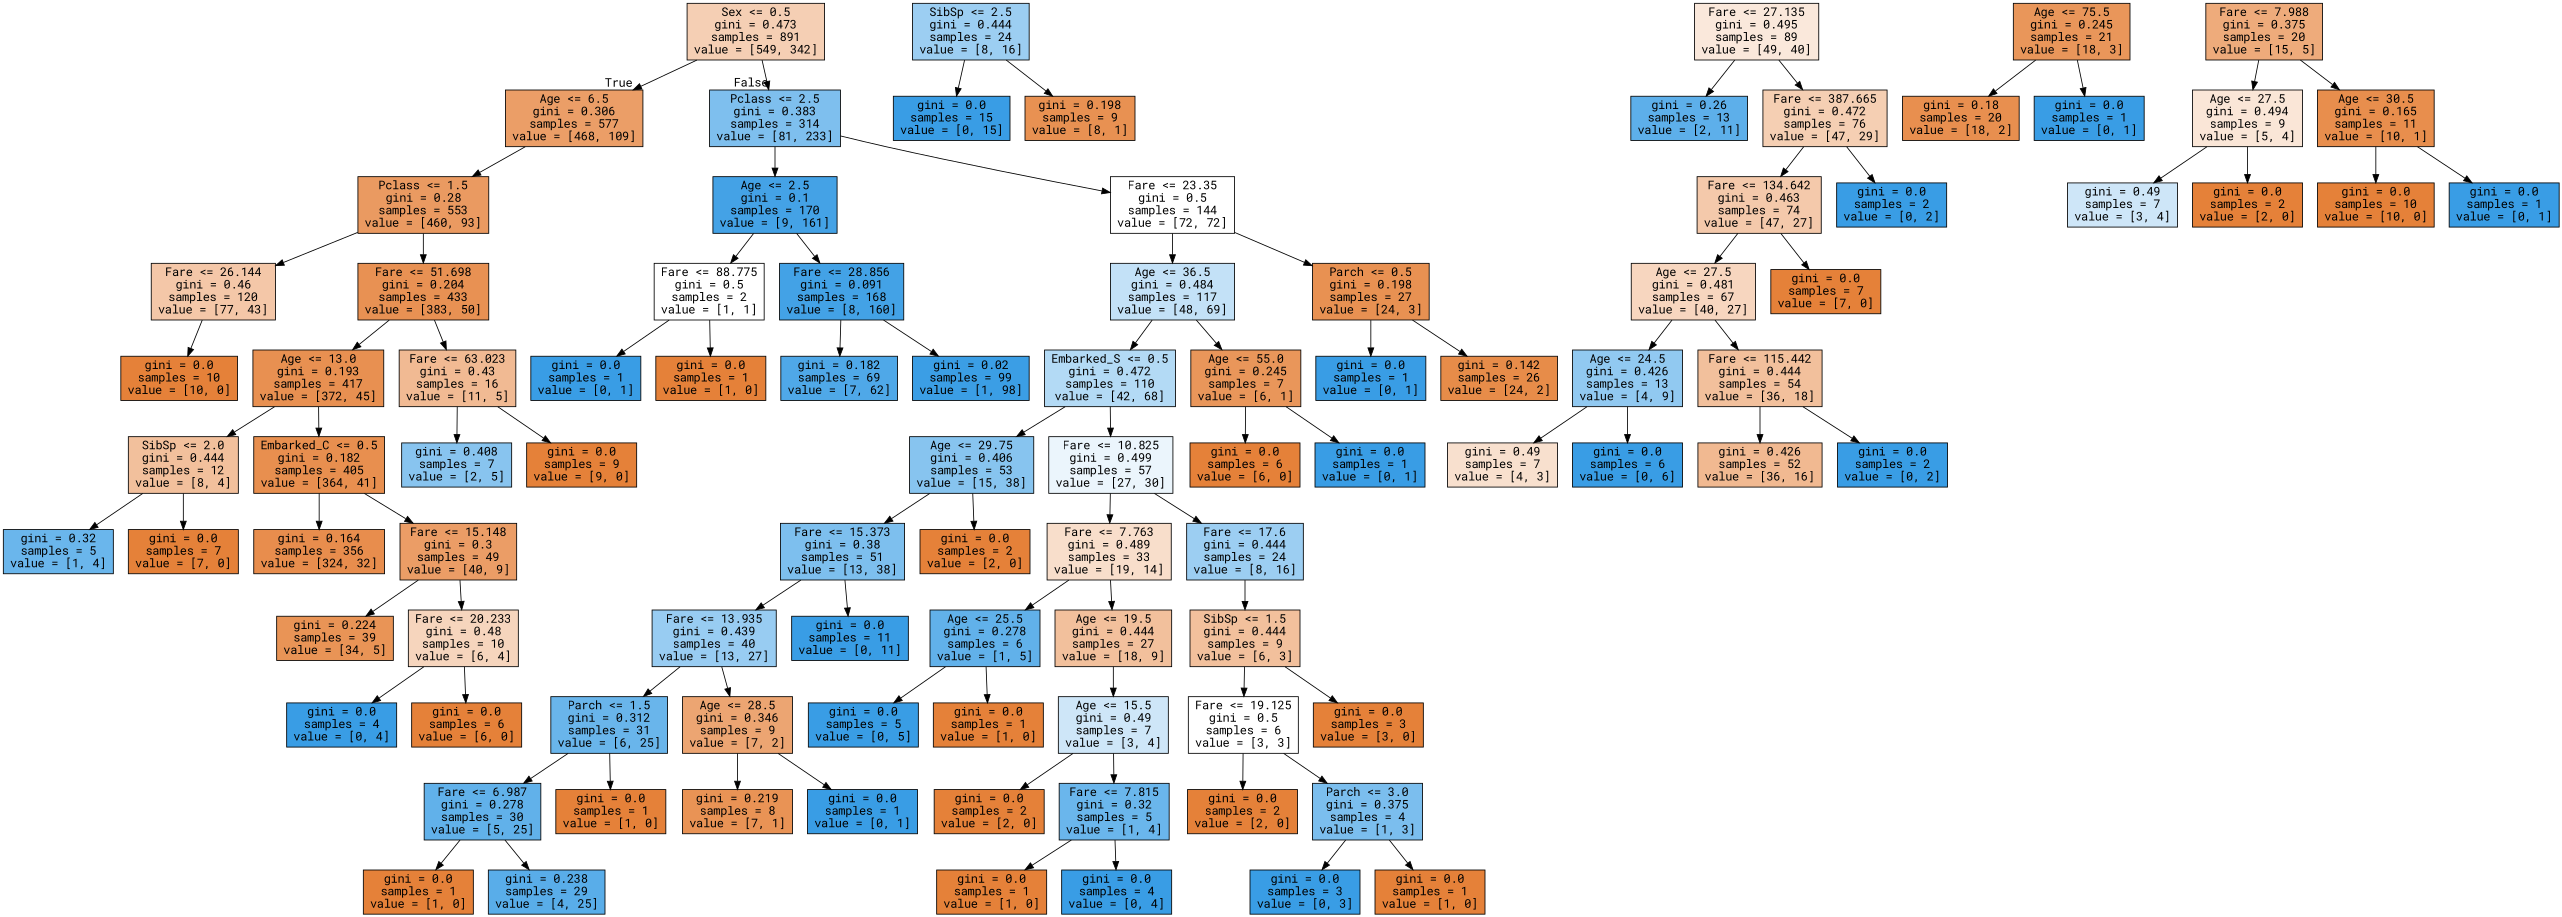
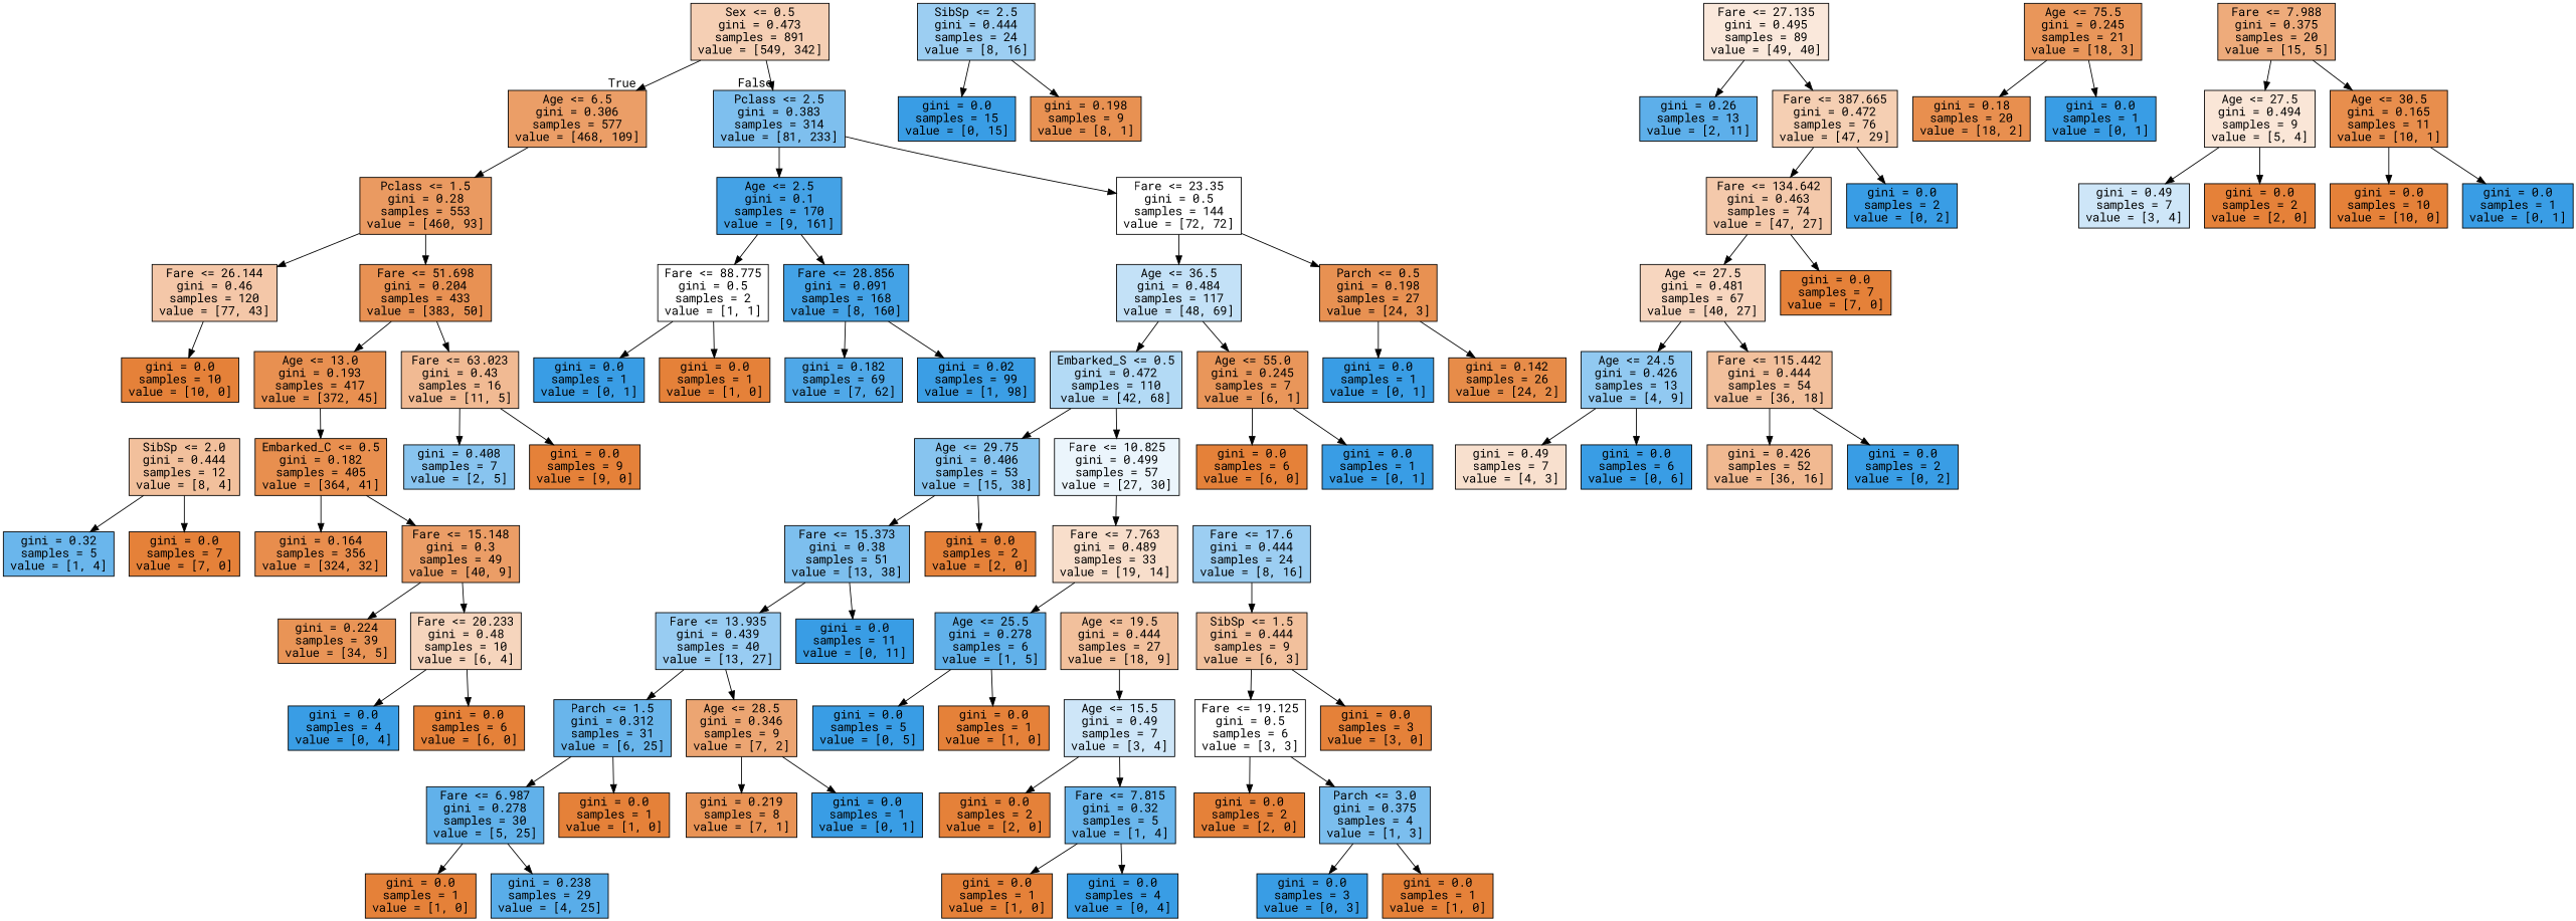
  digraph {
    fontname="Roboto Mono"
    node [color=black fillcolor="#e58139" fontname="Roboto Mono" shape=box style=filled]
    edge [fontname="Roboto Mono"]
    n1 [fillcolor="#f5cfb4" label="Sex <= 0.5\ngini = 0.473\nsamples = 891\nvalue = [549, 342]"]
    n2 [fillcolor="#eb9e67" label="Age <= 6.5\ngini = 0.306\nsamples = 577\nvalue = [468, 109]"]
    n3 [fillcolor="#7ebfee" label="Pclass <= 2.5\ngini = 0.383\nsamples = 314\nvalue = [81, 233]"]
    n4 [fillcolor="#ea9a61" label="Pclass <= 1.5\ngini = 0.28\nsamples = 553\nvalue = [460, 93]"]
    n5 [fillcolor="#44a2e6" label="Age <= 2.5\ngini = 0.1\nsamples = 170\nvalue = [9, 161]"]
    n6 [fillcolor="#ffffff" label="Fare <= 23.35\ngini = 0.5\nsamples = 144\nvalue = [72, 72]"]
    n7 [fillcolor="#9ccef2" label="SibSp <= 2.5\ngini = 0.444\nsamples = 24\nvalue = [8, 16]"]
    n8 [fillcolor="#399de5" label="gini = 0.0\nsamples = 15\nvalue = [0, 15]"]
    n9 [fillcolor="#e89152" label="gini = 0.198\nsamples = 9\nvalue = [8, 1]"]
    n10 [fillcolor="#f4c7a8" label="Fare <= 26.144\ngini = 0.46\nsamples = 120\nvalue = [77, 43]"]
    n11 [fillcolor="#e89153" label="Fare <= 51.698\ngini = 0.204\nsamples = 433\nvalue = [383, 50]"]
    n12 [label="gini = 0.0\nsamples = 10\nvalue = [10, 0]"]
    n13 [fillcolor="#e89051" label="Age <= 13.0\ngini = 0.193\nsamples = 417\nvalue = [372, 45]"]
    n14 [fillcolor="#f1ba93" label="Fare <= 63.023\ngini = 0.43\nsamples = 16\nvalue = [11, 5]"]
    n15 [fillcolor="#fae8db" label="Fare <= 27.135\ngini = 0.495\nsamples = 89\nvalue = [49, 40]"]
    n16 [fillcolor="#5dafea" label="gini = 0.26\nsamples = 13\nvalue = [2, 11]"]
    n17 [fillcolor="#f5cfb3" label="Fare <= 387.665\ngini = 0.472\nsamples = 76\nvalue = [47, 29]"]
    n18 [fillcolor="#e9965a" label="Age <= 75.5\ngini = 0.245\nsamples = 21\nvalue = [18, 3]"]
    n19 [fillcolor="#e88f4f" label="gini = 0.18\nsamples = 20\nvalue = [18, 2]"]
    n20 [fillcolor="#399de5" label="gini = 0.0\nsamples = 1\nvalue = [0, 1]"]
    n21 [fillcolor="#f4c9ab" label="Fare <= 134.642\ngini = 0.463\nsamples = 74\nvalue = [47, 27]"]
    n22 [fillcolor="#399de5" label="gini = 0.0\nsamples = 2\nvalue = [0, 2]"]
    n23 [fillcolor="#f7d6bf" label="Age <= 27.5\ngini = 0.481\nsamples = 67\nvalue = [40, 27]"]
    n24 [label="gini = 0.0\nsamples = 7\nvalue = [7, 0]"]
    n25 [fillcolor="#91c9f1" label="Age <= 24.5\ngini = 0.426\nsamples = 13\nvalue = [4, 9]"]
    n26 [fillcolor="#f2c09c" label="Fare <= 115.442\ngini = 0.444\nsamples = 54\nvalue = [36, 18]"]
    n27 [fillcolor="#f8e0ce" label="gini = 0.49\nsamples = 7\nvalue = [4, 3]"]
    n28 [fillcolor="#399de5" label="gini = 0.0\nsamples = 6\nvalue = [0, 6]"]
    n29 [fillcolor="#f1b991" label="gini = 0.426\nsamples = 52\nvalue = [36, 16]"]
    n30 [fillcolor="#399de5" label="gini = 0.0\nsamples = 2\nvalue = [0, 2]"]
    n31 [fillcolor="#f2c09c" label="SibSp <= 2.0\ngini = 0.444\nsamples = 12\nvalue = [8, 4]"]
    n32 [fillcolor="#e88f4f" label="Embarked_C <= 0.5\ngini = 0.182\nsamples = 405\nvalue = [364, 41]"]
    n33 [fillcolor="#88c4ef" label="gini = 0.408\nsamples = 7\nvalue = [2, 5]"]
    n34 [label="gini = 0.0\nsamples = 9\nvalue = [9, 0]"]
    n35 [fillcolor="#6ab6ec" label="gini = 0.32\nsamples = 5\nvalue = [1, 4]"]
    n36 [label="gini = 0.0\nsamples = 7\nvalue = [7, 0]"]
    n37 [fillcolor="#e88d4d" label="gini = 0.164\nsamples = 356\nvalue = [324, 32]"]
    n38 [fillcolor="#eb9d66" label="Fare <= 15.148\ngini = 0.3\nsamples = 49\nvalue = [40, 9]"]
    n39 [fillcolor="#e99456" label="gini = 0.224\nsamples = 39\nvalue = [34, 5]"]
    n40 [fillcolor="#f6d5bd" label="Fare <= 20.233\ngini = 0.48\nsamples = 10\nvalue = [6, 4]"]
    n41 [fillcolor="#399de5" label="gini = 0.0\nsamples = 4\nvalue = [0, 4]"]
    n42 [label="gini = 0.0\nsamples = 6\nvalue = [6, 0]"]
    n43 [fillcolor="#ffffff" label="Fare <= 88.775\ngini = 0.5\nsamples = 2\nvalue = [1, 1]"]
    n44 [fillcolor="#43a2e6" label="Fare <= 28.856\ngini = 0.091\nsamples = 168\nvalue = [8, 160]"]
    n45 [fillcolor="#c3e1f7" label="Age <= 36.5\ngini = 0.484\nsamples = 117\nvalue = [48, 69]"]
    n46 [fillcolor="#e89152" label="Parch <= 0.5\ngini = 0.198\nsamples = 27\nvalue = [24, 3]"]
    n47 [fillcolor="#399de5" label="gini = 0.0\nsamples = 1\nvalue = [0, 1]"]
    n48 [label="gini = 0.0\nsamples = 1\nvalue = [1, 0]"]
    n49 [fillcolor="#4fa8e8" label="gini = 0.182\nsamples = 69\nvalue = [7, 62]"]
    n50 [fillcolor="#3b9ee5" label="gini = 0.02\nsamples = 99\nvalue = [1, 98]"]
    n51 [fillcolor="#b3daf5" label="Embarked_S <= 0.5\ngini = 0.472\nsamples = 110\nvalue = [42, 68]"]
    n52 [fillcolor="#e9965a" label="Age <= 55.0\ngini = 0.245\nsamples = 7\nvalue = [6, 1]"]
    n53 [fillcolor="#399de5" label="gini = 0.0\nsamples = 1\nvalue = [0, 1]"]
    n54 [fillcolor="#e78c49" label="gini = 0.142\nsamples = 26\nvalue = [24, 2]"]
    n55 [fillcolor="#87c4ef" label="Age <= 29.75\ngini = 0.406\nsamples = 53\nvalue = [15, 38]"]
    n56 [fillcolor="#ebf5fc" label="Fare <= 10.825\ngini = 0.499\nsamples = 57\nvalue = [27, 30]"]
    n57 [label="gini = 0.0\nsamples = 6\nvalue = [6, 0]"]
    n58 [fillcolor="#399de5" label="gini = 0.0\nsamples = 1\nvalue = [0, 1]"]
    n59 [fillcolor="#7dbfee" label="Fare <= 15.373\ngini = 0.38\nsamples = 51\nvalue = [13, 38]"]
    n60 [label="gini = 0.0\nsamples = 2\nvalue = [2, 0]"]
    n61 [fillcolor="#f8decb" label="Fare <= 7.763\ngini = 0.489\nsamples = 33\nvalue = [19, 14]"]
    n62 [fillcolor="#9ccef2" label="Fare <= 17.6\ngini = 0.444\nsamples = 24\nvalue = [8, 16]"]
    n63 [fillcolor="#98ccf2" label="Fare <= 13.935\ngini = 0.439\nsamples = 40\nvalue = [13, 27]"]
    n64 [fillcolor="#399de5" label="gini = 0.0\nsamples = 11\nvalue = [0, 11]"]
    n65 [fillcolor="#69b5eb" label="Parch <= 1.5\ngini = 0.312\nsamples = 31\nvalue = [6, 25]"]
    n66 [fillcolor="#eca572" label="Age <= 28.5\ngini = 0.346\nsamples = 9\nvalue = [7, 2]"]
    n67 [fillcolor="#61b1ea" label="Fare <= 6.987\ngini = 0.278\nsamples = 30\nvalue = [5, 25]"]
    n68 [label="gini = 0.0\nsamples = 1\nvalue = [1, 0]"]
    n69 [fillcolor="#e99355" label="gini = 0.219\nsamples = 8\nvalue = [7, 1]"]
    n70 [fillcolor="#399de5" label="gini = 0.0\nsamples = 1\nvalue = [0, 1]"]
    n71 [label="gini = 0.0\nsamples = 1\nvalue = [1, 0]"]
    n72 [fillcolor="#59ade9" label="gini = 0.238\nsamples = 29\nvalue = [4, 25]"]
    n73 [fillcolor="#61b1ea" label="Age <= 25.5\ngini = 0.278\nsamples = 6\nvalue = [1, 5]"]
    n74 [fillcolor="#f2c09c" label="Age <= 19.5\ngini = 0.444\nsamples = 27\nvalue = [18, 9]"]
    n75 [fillcolor="#f2c09c" label="SibSp <= 1.5\ngini = 0.444\nsamples = 9\nvalue = [6, 3]"]
    n76 [fillcolor="#399de5" label="gini = 0.0\nsamples = 5\nvalue = [0, 5]"]
    n77 [label="gini = 0.0\nsamples = 1\nvalue = [1, 0]"]
    n78 [fillcolor="#cee6f8" label="Age <= 15.5\ngini = 0.49\nsamples = 7\nvalue = [3, 4]"]
    n79 [label="gini = 0.0\nsamples = 2\nvalue = [2, 0]"]
    n80 [fillcolor="#6ab6ec" label="Fare <= 7.815\ngini = 0.32\nsamples = 5\nvalue = [1, 4]"]
    n81 [fillcolor="#eeab7b" label="Fare <= 7.988\ngini = 0.375\nsamples = 20\nvalue = [15, 5]"]
    n82 [fillcolor="#fae6d7" label="Age <= 27.5\ngini = 0.494\nsamples = 9\nvalue = [5, 4]"]
    n83 [fillcolor="#e88e4d" label="Age <= 30.5\ngini = 0.165\nsamples = 11\nvalue = [10, 1]"]
    n84 [label="gini = 0.0\nsamples = 1\nvalue = [1, 0]"]
    n85 [fillcolor="#399de5" label="gini = 0.0\nsamples = 4\nvalue = [0, 4]"]
    n86 [fillcolor="#cee6f8" label="gini = 0.49\nsamples = 7\nvalue = [3, 4]"]
    n87 [label="gini = 0.0\nsamples = 2\nvalue = [2, 0]"]
    n88 [label="gini = 0.0\nsamples = 10\nvalue = [10, 0]"]
    n89 [fillcolor="#399de5" label="gini = 0.0\nsamples = 1\nvalue = [0, 1]"]
    n90 [fillcolor="#ffffff" label="Fare <= 19.125\ngini = 0.5\nsamples = 6\nvalue = [3, 3]"]
    n91 [label="gini = 0.0\nsamples = 3\nvalue = [3, 0]"]
    n92 [label="gini = 0.0\nsamples = 2\nvalue = [2, 0]"]
    n93 [fillcolor="#7bbeee" label="Parch <= 3.0\ngini = 0.375\nsamples = 4\nvalue = [1, 3]"]
    n94 [fillcolor="#399de5" label="gini = 0.0\nsamples = 3\nvalue = [0, 3]"]
    n95 [label="gini = 0.0\nsamples = 1\nvalue = [1, 0]"]
    n1 -> n2 [headlabel=True labelangle=45 labeldistance=2.5]
    n1 -> n3 [headlabel=False labelangle=-45 labeldistance=2.5]
    n2 -> n4
    n3 -> n5
    n3 -> n6
    n4 -> n10
    n4 -> n11
    n5 -> n43
    n5 -> n44
    n6 -> n45
    n6 -> n46
    n7 -> n8
    n7 -> n9
    n10 -> n12
    n11 -> n13
    n11 -> n14
-   n13 -> n31
    n13 -> n32
    n14 -> n33
    n14 -> n34
    n15 -> n16
    n15 -> n17
    n17 -> n21
    n17 -> n22
    n18 -> n19
    n18 -> n20
    n21 -> n23
    n21 -> n24
    n23 -> n25
    n23 -> n26
    n25 -> n27
    n25 -> n28
    n26 -> n29
    n26 -> n30
    n31 -> n35
    n31 -> n36
    n32 -> n37
    n32 -> n38
    n38 -> n39
    n38 -> n40
    n40 -> n41
    n40 -> n42
    n43 -> n47
    n43 -> n48
    n44 -> n49
    n44 -> n50
    n45 -> n51
    n45 -> n52
    n46 -> n53
    n46 -> n54
    n51 -> n55
    n51 -> n56
    n52 -> n57
    n52 -> n58
    n55 -> n59
    n55 -> n60
    n56 -> n61
-   n56 -> n62
    n59 -> n63
    n59 -> n64
    n61 -> n73
-   n61 -> n74
    n62 -> n75
    n63 -> n65
    n63 -> n66
    n65 -> n67
    n65 -> n68
    n66 -> n69
    n66 -> n70
    n67 -> n71
    n67 -> n72
    n73 -> n76
    n73 -> n77
    n74 -> n78
    n75 -> n90
    n75 -> n91
    n78 -> n79
    n78 -> n80
    n80 -> n84
    n80 -> n85
    n81 -> n82
    n81 -> n83
    n82 -> n86
    n82 -> n87
    n83 -> n88
    n83 -> n89
    n90 -> n92
    n90 -> n93
    n93 -> n94
    n93 -> n95
  }
